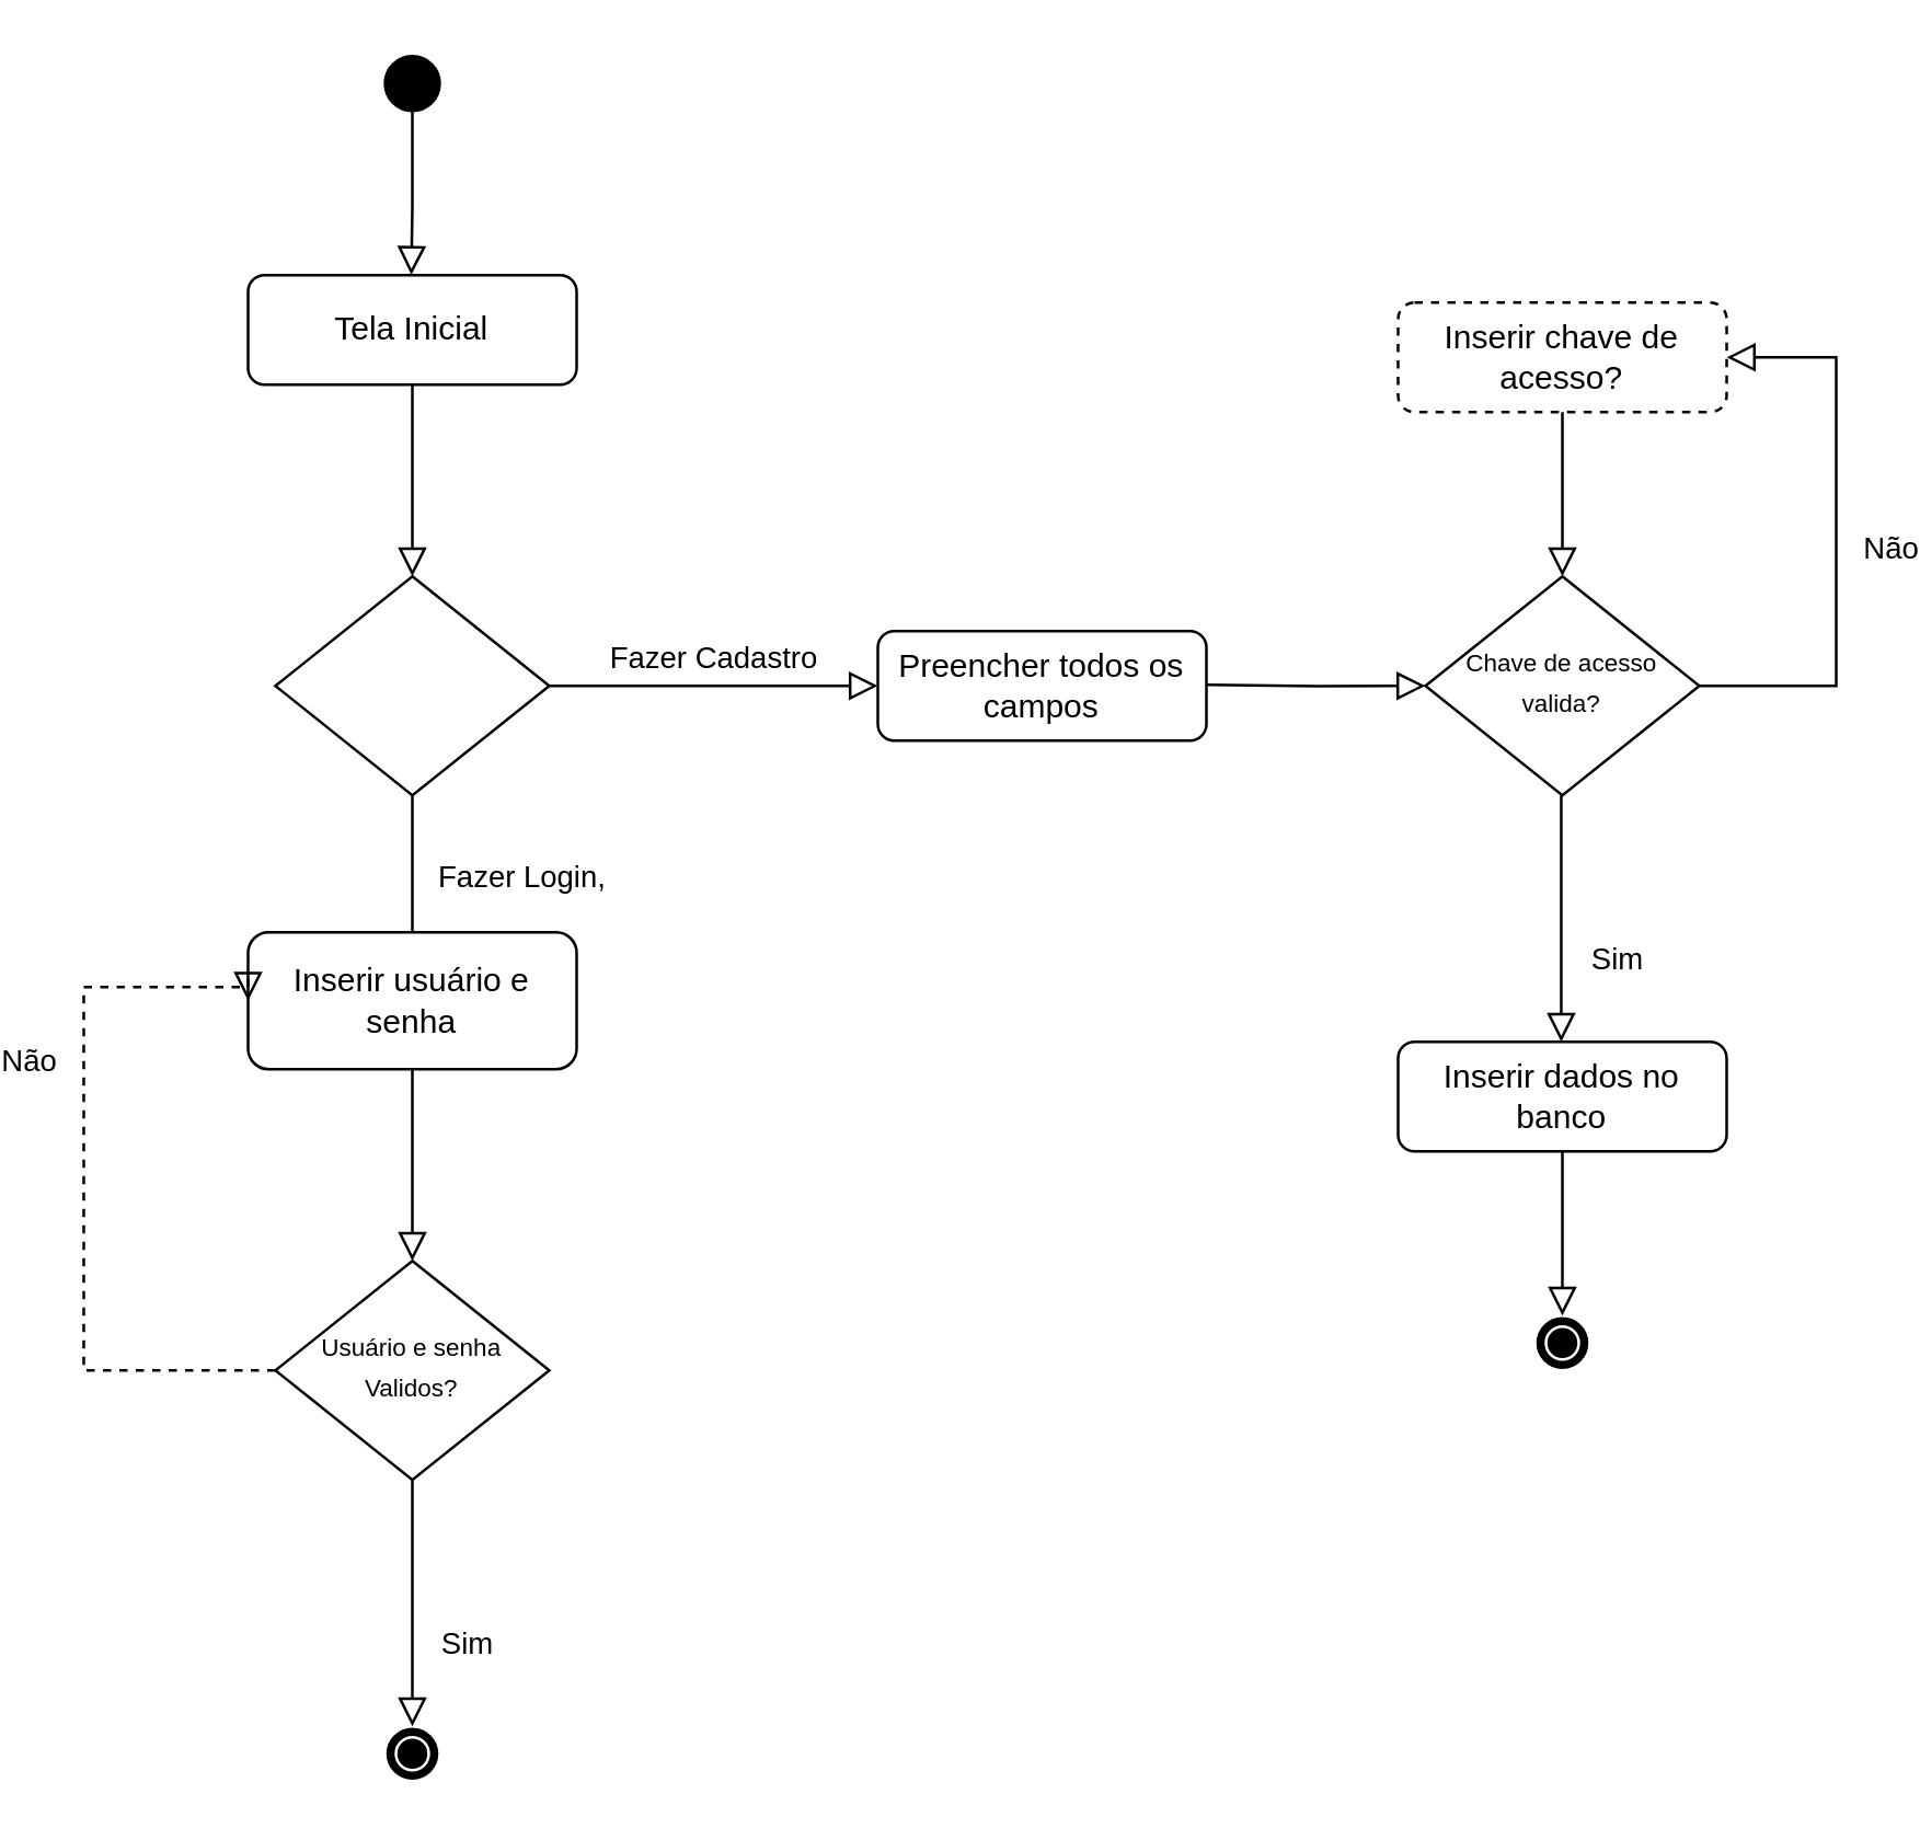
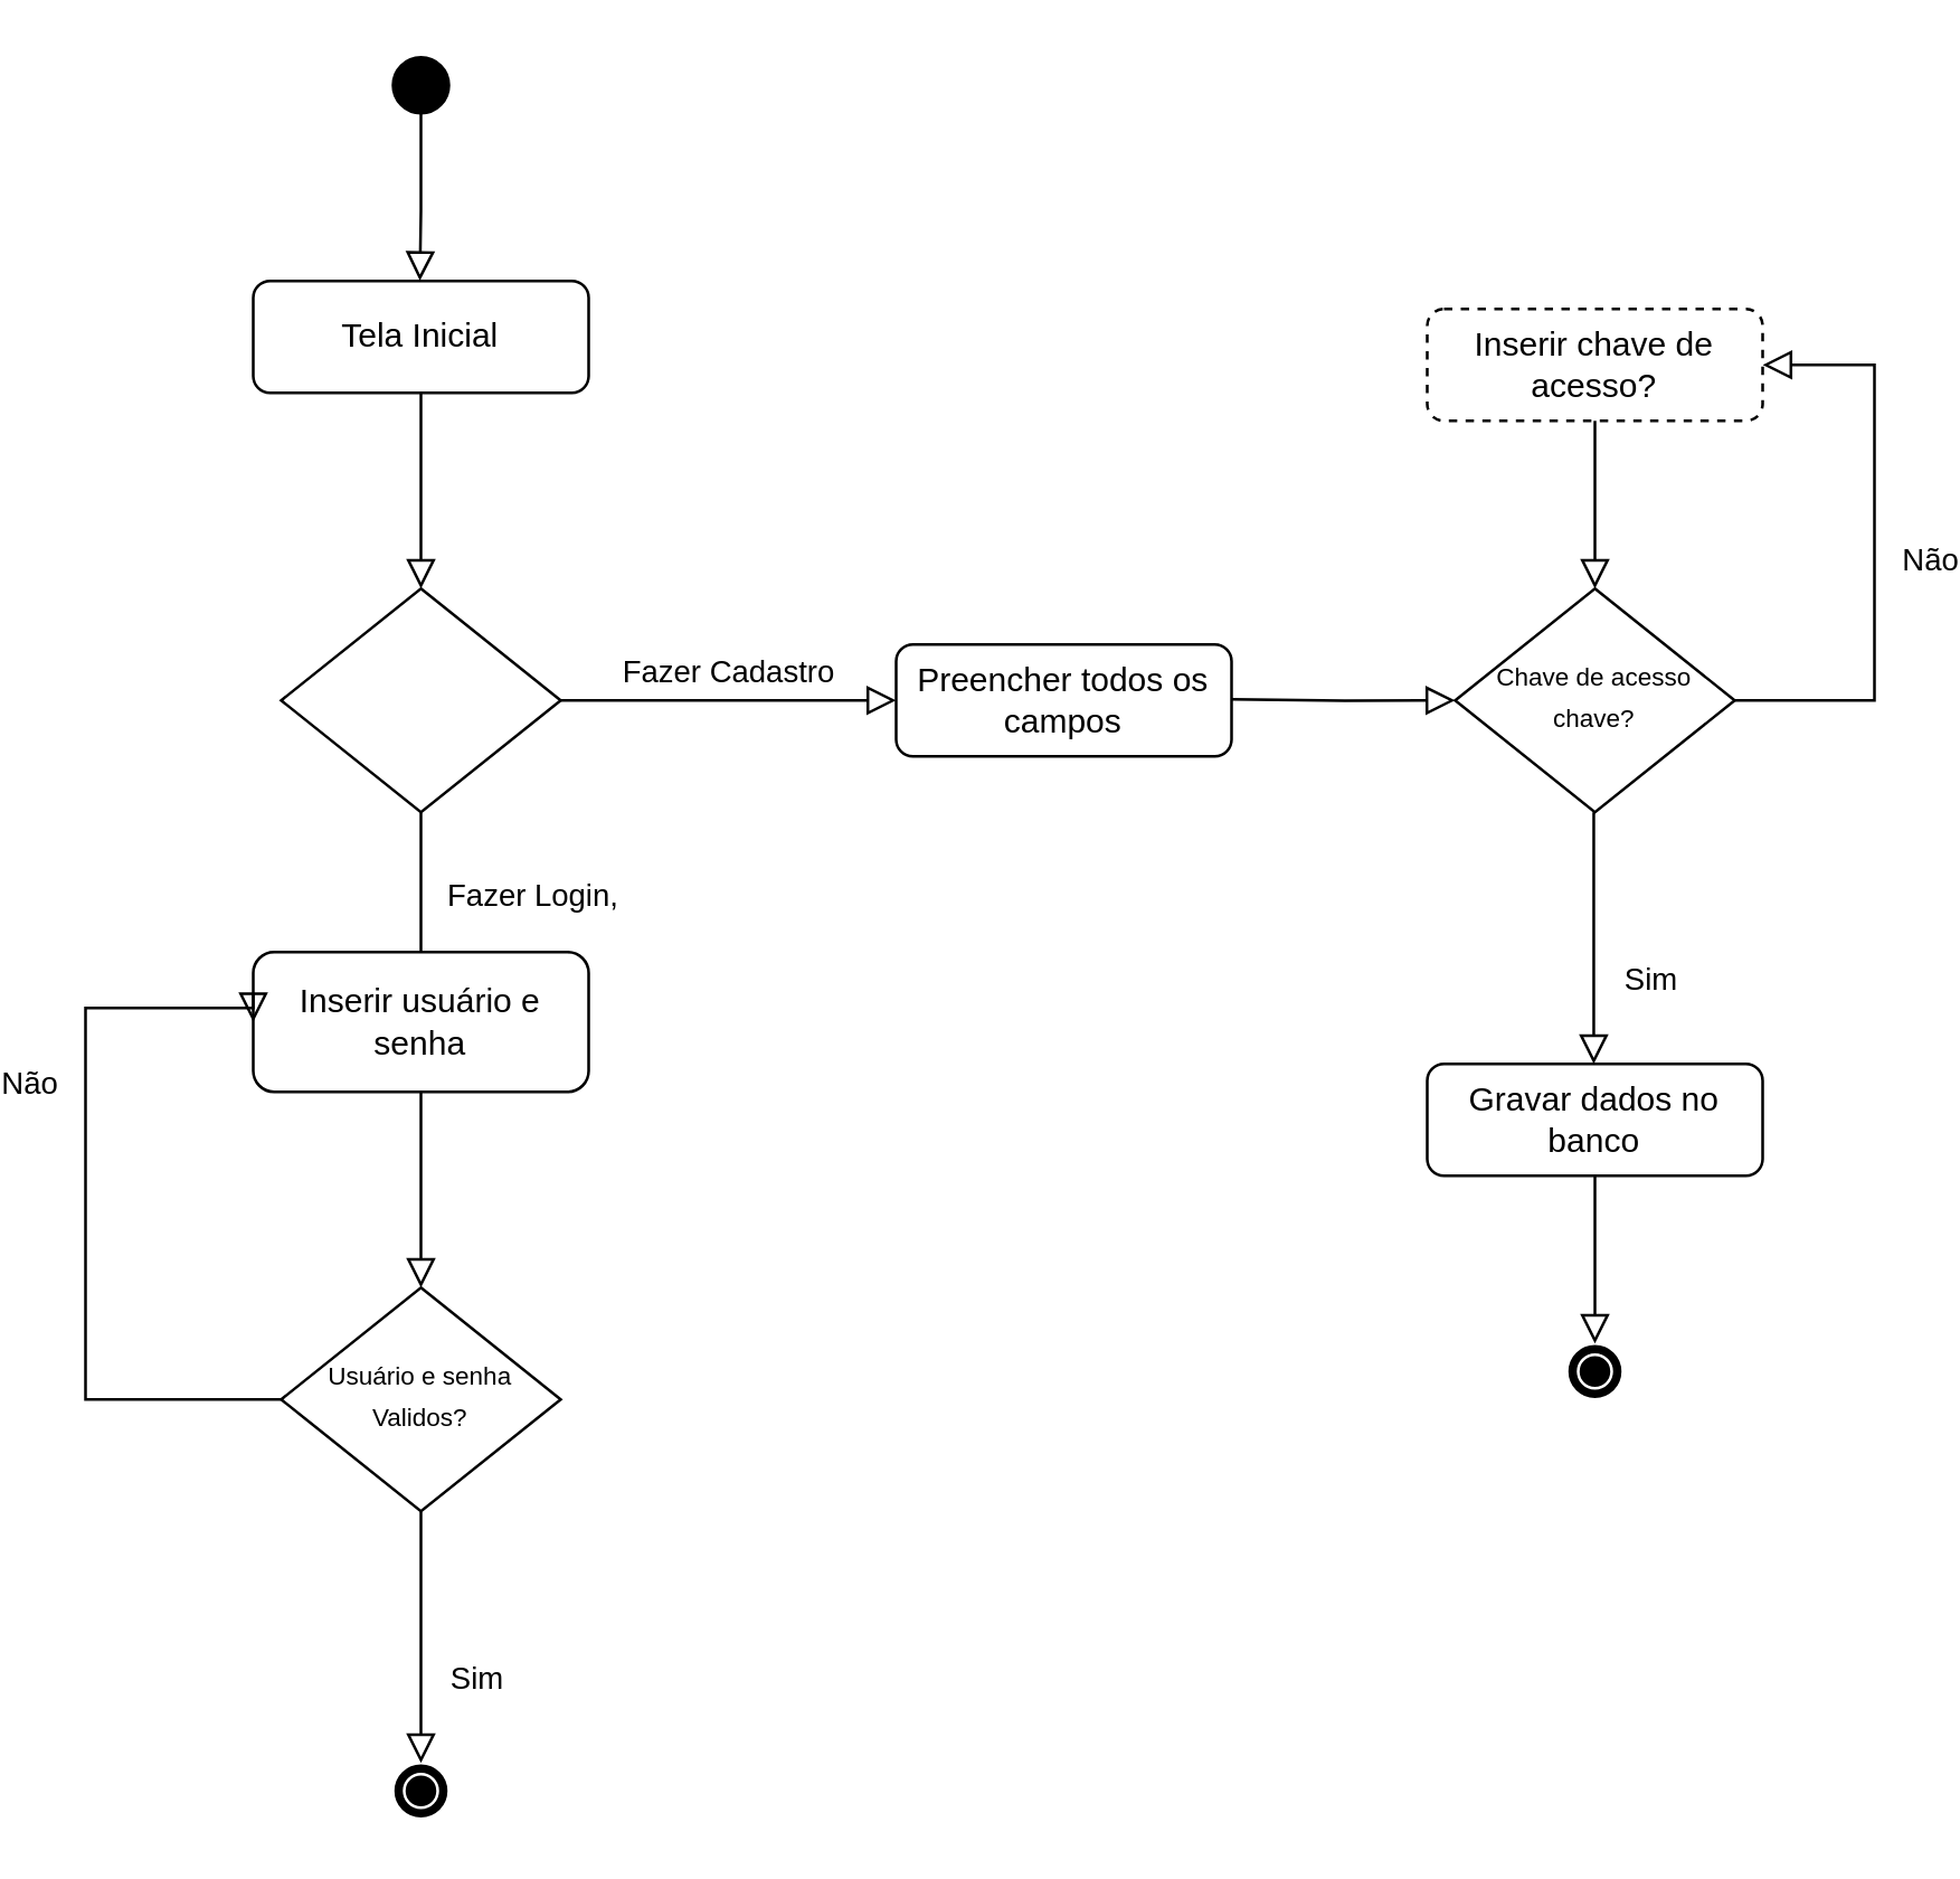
  <mxCell id="0" />
  <mxCell id="1" parent="0" />
  <mxCell id="2" value="" style="rounded=0;html=1;jettySize=auto;orthogonalLoop=1;fontSize=11;endArrow=block;endFill=0;endSize=8;strokeWidth=1;shadow=0;labelBackgroundColor=none;edgeStyle=orthogonalEdgeStyle;" parent="1" source="3" target="6" edge="1"><mxGeometry relative="1" as="geometry" /></mxCell>
  <mxCell id="3" value="Tela Inicial" style="rounded=1;whiteSpace=wrap;html=1;fontSize=12;glass=0;strokeWidth=1;shadow=0;" parent="1" vertex="1"><mxGeometry x="80" y="100" width="120" height="40" as="geometry" /></mxCell>
  <mxCell id="4" value="Fazer Login,&lt;br&gt;" style="rounded=0;html=1;jettySize=auto;orthogonalLoop=1;fontSize=11;endArrow=block;endFill=0;endSize=8;strokeWidth=1;shadow=0;labelBackgroundColor=none;edgeStyle=orthogonalEdgeStyle;" parent="1" source="6" edge="1"><mxGeometry x="-0.647" y="40" relative="1" as="geometry"><mxPoint as="offset" /><mxPoint x="140" y="460" as="targetPoint" /></mxGeometry></mxCell>
  <mxCell id="5" value="Fazer Cadastro" style="edgeStyle=orthogonalEdgeStyle;rounded=0;html=1;jettySize=auto;orthogonalLoop=1;fontSize=11;endArrow=block;endFill=0;endSize=8;strokeWidth=1;shadow=0;labelBackgroundColor=none;" parent="1" source="6" target="7" edge="1"><mxGeometry y="10" relative="1" as="geometry"><mxPoint as="offset" /></mxGeometry></mxCell>
  <mxCell id="6" value="" style="rhombus;whiteSpace=wrap;html=1;shadow=0;fontFamily=Helvetica;fontSize=12;align=center;strokeWidth=1;spacing=6;spacingTop=-4;" parent="1" vertex="1"><mxGeometry x="90" y="210" width="100" height="80" as="geometry" /></mxCell>
  <mxCell id="7" value="Preencher todos os campos" style="rounded=1;whiteSpace=wrap;html=1;fontSize=12;glass=0;strokeWidth=1;shadow=0;" parent="1" vertex="1"><mxGeometry x="310" y="230" width="120" height="40" as="geometry" /></mxCell>
  <mxCell id="8" value="" style="ellipse;shape=doubleEllipse;whiteSpace=wrap;html=1;aspect=fixed;fillColor=#000000;" parent="1" vertex="1"><mxGeometry x="130" y="20" width="20" height="20" as="geometry" /></mxCell>
  <mxCell id="9" value="" style="ellipse;shape=doubleEllipse;whiteSpace=wrap;html=1;aspect=fixed;fillColor=#000000;strokeColor=#FFFFFF;" parent="1" vertex="1"><mxGeometry x="130" y="630" width="20" height="20" as="geometry" /></mxCell>
  <mxCell id="10" value="" style="rounded=0;html=1;jettySize=auto;orthogonalLoop=1;fontSize=11;endArrow=block;endFill=0;endSize=8;strokeWidth=1;shadow=0;labelBackgroundColor=none;edgeStyle=orthogonalEdgeStyle;exitX=0.5;exitY=1;exitDx=0;exitDy=0;" parent="1" source="8" edge="1"><mxGeometry relative="1" as="geometry"><mxPoint x="139.62" y="49.9" as="sourcePoint" /><mxPoint x="139.62" y="99.9" as="targetPoint" /><Array as="points"><mxPoint x="140" y="75" /></Array></mxGeometry></mxCell>
  <mxCell id="11" value="Inserir usuário e senha" style="rounded=1;whiteSpace=wrap;html=1;fontSize=12;glass=0;strokeWidth=1;shadow=0;" parent="1" vertex="1"><mxGeometry x="80" y="340" width="120" height="50" as="geometry" /></mxCell>
  <mxCell id="12" value="&lt;font style=&quot;font-size: 9px&quot;&gt;Usuário e senha Validos?&lt;/font&gt;" style="rhombus;whiteSpace=wrap;html=1;shadow=0;fontFamily=Helvetica;fontSize=12;align=center;strokeWidth=1;spacing=6;spacingTop=-4;" parent="1" vertex="1"><mxGeometry x="90" y="460" width="100" height="80" as="geometry" /></mxCell>
  <mxCell id="13" value="Sim" style="rounded=0;html=1;jettySize=auto;orthogonalLoop=1;fontSize=11;endArrow=block;endFill=0;endSize=8;strokeWidth=1;shadow=0;labelBackgroundColor=none;edgeStyle=orthogonalEdgeStyle;exitX=0.5;exitY=1;exitDx=0;exitDy=0;" parent="1" source="12" edge="1"><mxGeometry x="0.333" y="20" relative="1" as="geometry"><mxPoint as="offset" /><mxPoint x="129.997" y="599.997" as="sourcePoint" /><mxPoint x="140" y="630" as="targetPoint" /></mxGeometry></mxCell>
- <mxCell id="14" value="Não" style="rounded=0;html=1;jettySize=auto;orthogonalLoop=1;fontSize=11;endArrow=block;endFill=0;endSize=8;strokeWidth=1;shadow=0;labelBackgroundColor=none;edgeStyle=orthogonalEdgeStyle;exitX=0;exitY=0.5;exitDx=0;exitDy=0;entryX=0;entryY=0.5;entryDx=0;entryDy=0;dashed=1;" parent="1" source="12" target="11" edge="1"><mxGeometry x="0.333" y="20" relative="1" as="geometry"><mxPoint as="offset" /><mxPoint x="30" y="490" as="sourcePoint" /><mxPoint x="0" y="360" as="targetPoint" /><Array as="points"><mxPoint x="20" y="500" /><mxPoint x="20" y="360" /></Array></mxGeometry></mxCell>
- <mxCell id="15" value="&lt;font style=&quot;font-size: 9px&quot;&gt;Chave de acesso valida?&lt;/font&gt;" style="rhombus;whiteSpace=wrap;html=1;shadow=0;fontFamily=Helvetica;fontSize=12;align=center;strokeWidth=1;spacing=6;spacingTop=-4;" parent="1" vertex="1"><mxGeometry x="510" y="210" width="100" height="80" as="geometry" /></mxCell>
+ <mxCell id="14" value="Não" style="rounded=0;html=1;jettySize=auto;orthogonalLoop=1;fontSize=11;endArrow=block;endFill=0;endSize=8;strokeWidth=1;shadow=0;labelBackgroundColor=none;edgeStyle=orthogonalEdgeStyle;exitX=0;exitY=0.5;exitDx=0;exitDy=0;entryX=0;entryY=0.5;entryDx=0;entryDy=0;" parent="1" source="12" target="11" edge="1"><mxGeometry x="0.333" y="20" relative="1" as="geometry"><mxPoint as="offset" /><mxPoint x="30" y="490" as="sourcePoint" /><mxPoint x="0" y="360" as="targetPoint" /><Array as="points"><mxPoint x="20" y="500" /><mxPoint x="20" y="360" /></Array></mxGeometry></mxCell>
+ <mxCell id="15" value="&lt;font style=&quot;font-size: 9px&quot;&gt;Chave de acesso chave?&lt;/font&gt;" style="rhombus;whiteSpace=wrap;html=1;shadow=0;fontFamily=Helvetica;fontSize=12;align=center;strokeWidth=1;spacing=6;spacingTop=-4;" parent="1" vertex="1"><mxGeometry x="510" y="210" width="100" height="80" as="geometry" /></mxCell>
  <mxCell id="16" value="" style="edgeStyle=orthogonalEdgeStyle;rounded=0;html=1;jettySize=auto;orthogonalLoop=1;fontSize=11;endArrow=block;endFill=0;endSize=8;strokeWidth=1;shadow=0;labelBackgroundColor=none;entryX=0;entryY=0.5;entryDx=0;entryDy=0;" parent="1" target="15" edge="1"><mxGeometry y="10" relative="1" as="geometry"><mxPoint as="offset" /><mxPoint x="430" y="249.58" as="sourcePoint" /><mxPoint x="550" y="249.58" as="targetPoint" /></mxGeometry></mxCell>
  <mxCell id="17" value="Sim" style="rounded=0;html=1;jettySize=auto;orthogonalLoop=1;fontSize=11;endArrow=block;endFill=0;endSize=8;strokeWidth=1;shadow=0;labelBackgroundColor=none;edgeStyle=orthogonalEdgeStyle;exitX=0.5;exitY=1;exitDx=0;exitDy=0;" parent="1" edge="1"><mxGeometry x="0.333" y="20" relative="1" as="geometry"><mxPoint as="offset" /><mxPoint x="559.58" y="290" as="sourcePoint" /><mxPoint x="559.58" y="380" as="targetPoint" /></mxGeometry></mxCell>
- <mxCell id="18" value="Inserir dados no banco" style="rounded=1;whiteSpace=wrap;html=1;fontSize=12;glass=0;strokeWidth=1;shadow=0;" parent="1" vertex="1"><mxGeometry x="500" y="380" width="120" height="40" as="geometry" /></mxCell>
+ <mxCell id="18" value="Gravar dados no banco" style="rounded=1;whiteSpace=wrap;html=1;fontSize=12;glass=0;strokeWidth=1;shadow=0;" parent="1" vertex="1"><mxGeometry x="500" y="380" width="120" height="40" as="geometry" /></mxCell>
  <mxCell id="19" value="Não&lt;br&gt;" style="edgeStyle=orthogonalEdgeStyle;rounded=0;html=1;jettySize=auto;orthogonalLoop=1;fontSize=11;endArrow=block;endFill=0;endSize=8;strokeWidth=1;shadow=0;labelBackgroundColor=none;exitX=1;exitY=0.5;exitDx=0;exitDy=0;entryX=1;entryY=0.5;entryDx=0;entryDy=0;" parent="1" source="15" target="20" edge="1"><mxGeometry x="-0.051" y="-20" relative="1" as="geometry"><mxPoint as="offset" /><mxPoint x="656.67" y="269.17" as="sourcePoint" /><mxPoint x="720" y="150" as="targetPoint" /><Array as="points"><mxPoint x="660" y="250" /><mxPoint x="660" y="130" /></Array></mxGeometry></mxCell>
  <mxCell id="20" value="Inserir chave de acesso?" style="rounded=1;whiteSpace=wrap;html=1;fontSize=12;glass=0;strokeWidth=1;shadow=0;dashed=1;" parent="1" vertex="1"><mxGeometry x="500" y="110" width="120" height="40" as="geometry" /></mxCell>
  <mxCell id="21" value="" style="rounded=0;html=1;jettySize=auto;orthogonalLoop=1;fontSize=11;endArrow=block;endFill=0;endSize=8;strokeWidth=1;shadow=0;labelBackgroundColor=none;edgeStyle=orthogonalEdgeStyle;exitX=0.5;exitY=1;exitDx=0;exitDy=0;entryX=0.5;entryY=0;entryDx=0;entryDy=0;" parent="1" source="20" target="15" edge="1"><mxGeometry x="0.333" y="20" relative="1" as="geometry"><mxPoint as="offset" /><mxPoint x="489.8" y="165.6" as="sourcePoint" /><mxPoint x="490.21" y="230.93" as="targetPoint" /><Array as="points"><mxPoint x="560" y="190" /><mxPoint x="560" y="190" /></Array></mxGeometry></mxCell>
  <mxCell id="22" value="" style="ellipse;shape=doubleEllipse;whiteSpace=wrap;html=1;aspect=fixed;fillColor=#000000;strokeColor=#FFFFFF;" parent="1" vertex="1"><mxGeometry x="550" y="480" width="20" height="20" as="geometry" /></mxCell>
  <mxCell id="23" value="" style="rounded=0;html=1;jettySize=auto;orthogonalLoop=1;fontSize=11;endArrow=block;endFill=0;endSize=8;strokeWidth=1;shadow=0;labelBackgroundColor=none;edgeStyle=orthogonalEdgeStyle;entryX=0.5;entryY=0;entryDx=0;entryDy=0;exitX=0.5;exitY=1;exitDx=0;exitDy=0;" parent="1" source="18" target="22" edge="1"><mxGeometry x="0.333" y="20" relative="1" as="geometry"><mxPoint as="offset" /><mxPoint x="490" y="460" as="sourcePoint" /><mxPoint x="490.31" y="520.07" as="targetPoint" /><Array as="points"><mxPoint x="560" y="480" /></Array></mxGeometry></mxCell>
